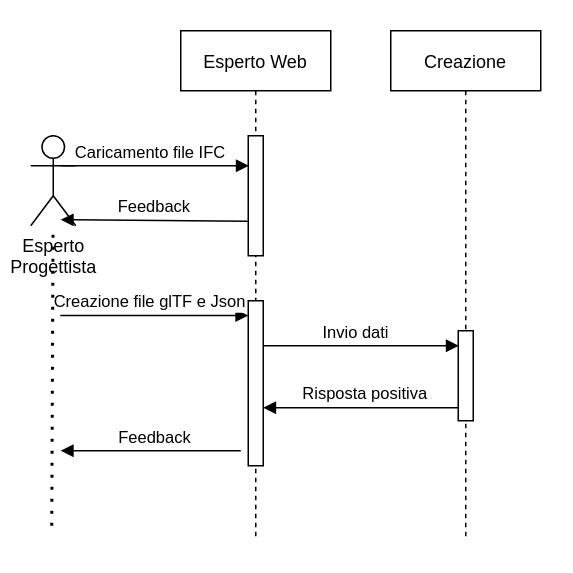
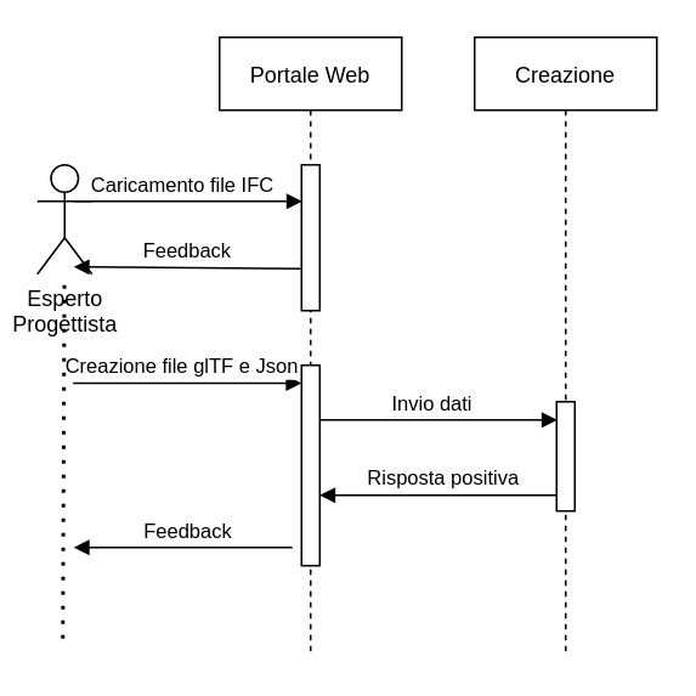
  <mxCell id="0" />
  <mxCell id="1" parent="0" />
- <mxCell id="2" value="Esperto Web" style="shape=umlLifeline;perimeter=lifelinePerimeter;container=1;collapsible=0;recursiveResize=0;rounded=0;shadow=0;strokeWidth=1;" vertex="1" parent="1"><mxGeometry x="120" y="20" width="100" height="340" as="geometry" /></mxCell>
+ <mxCell id="2" value="Portale Web" style="shape=umlLifeline;perimeter=lifelinePerimeter;container=1;collapsible=0;recursiveResize=0;rounded=0;shadow=0;strokeWidth=1;" vertex="1" parent="1"><mxGeometry x="120" y="20" width="100" height="340" as="geometry" /></mxCell>
  <mxCell id="3" value="" style="points=[];perimeter=orthogonalPerimeter;rounded=0;shadow=0;strokeWidth=1;" vertex="1" parent="2"><mxGeometry x="45" y="70" width="10" height="80" as="geometry" /></mxCell>
  <mxCell id="4" value="Creazione file glTF e Json" style="verticalAlign=bottom;endArrow=block;shadow=0;strokeWidth=1;entryX=0.033;entryY=0.25;entryDx=0;entryDy=0;entryPerimeter=0;" edge="1" parent="2"><mxGeometry x="-0.046" relative="1" as="geometry"><mxPoint x="-80.33" y="189.83" as="sourcePoint" /><mxPoint x="45.0" y="189.83" as="targetPoint" /><mxPoint as="offset" /></mxGeometry></mxCell>
  <mxCell id="5" value="" style="points=[];perimeter=orthogonalPerimeter;rounded=0;shadow=0;strokeWidth=1;" vertex="1" parent="2"><mxGeometry x="45" y="180" width="10" height="110" as="geometry" /></mxCell>
  <mxCell id="6" value="Invio dati" style="verticalAlign=bottom;endArrow=block;shadow=0;strokeWidth=1;entryX=0.033;entryY=0.25;entryDx=0;entryDy=0;entryPerimeter=0;" edge="1" parent="2" source="5"><mxGeometry x="-0.046" relative="1" as="geometry"><mxPoint x="60" y="210.0" as="sourcePoint" /><mxPoint x="185.33" y="210.0" as="targetPoint" /><mxPoint as="offset" /></mxGeometry></mxCell>
  <mxCell id="7" value="Creazione" style="shape=umlLifeline;perimeter=lifelinePerimeter;container=1;collapsible=0;recursiveResize=0;rounded=0;shadow=0;strokeWidth=1;" vertex="1" parent="1"><mxGeometry x="260" y="20" width="100" height="340" as="geometry" /></mxCell>
  <mxCell id="8" value="" style="points=[];perimeter=orthogonalPerimeter;rounded=0;shadow=0;strokeWidth=1;" vertex="1" parent="7"><mxGeometry x="45" y="200" width="10" height="60" as="geometry" /></mxCell>
  <mxCell id="9" value="Feedback" style="verticalAlign=bottom;endArrow=block;shadow=0;strokeWidth=1;exitX=-0.04;exitY=0.713;exitDx=0;exitDy=0;exitPerimeter=0;" edge="1" parent="1" source="3"><mxGeometry relative="1" as="geometry"><mxPoint x="160" y="146" as="sourcePoint" /><mxPoint x="40" y="146" as="targetPoint" /></mxGeometry></mxCell>
  <mxCell id="10" value="Esperto&lt;br&gt;Progettista" style="shape=umlActor;verticalLabelPosition=bottom;verticalAlign=top;html=1;outlineConnect=0;" vertex="1" parent="1"><mxGeometry x="20" y="90" width="30" height="60" as="geometry" /></mxCell>
  <mxCell id="11" value="" style="endArrow=none;dashed=1;html=1;dashPattern=1 3;strokeWidth=2;rounded=0;" edge="1" parent="1" target="10"><mxGeometry width="50" height="50" relative="1" as="geometry"><mxPoint x="34" y="350" as="sourcePoint" /><mxPoint x="380" y="190" as="targetPoint" /></mxGeometry></mxCell>
  <mxCell id="12" value="Caricamento file IFC" style="verticalAlign=bottom;endArrow=block;shadow=0;strokeWidth=1;entryX=0.033;entryY=0.25;entryDx=0;entryDy=0;entryPerimeter=0;" edge="1" parent="1" target="3"><mxGeometry x="-0.046" relative="1" as="geometry"><mxPoint x="40" y="110" as="sourcePoint" /><mxPoint x="130" y="110" as="targetPoint" /><mxPoint as="offset" /></mxGeometry></mxCell>
  <mxCell id="13" value="Risposta positiva" style="verticalAlign=bottom;endArrow=block;shadow=0;strokeWidth=1;exitX=0.014;exitY=0.855;exitDx=0;exitDy=0;exitPerimeter=0;" edge="1" parent="1" source="8" target="5"><mxGeometry x="-0.046" relative="1" as="geometry"><mxPoint x="185" y="240" as="sourcePoint" /><mxPoint x="170" y="271" as="targetPoint" /><mxPoint as="offset" /></mxGeometry></mxCell>
  <mxCell id="14" value="Feedback" style="verticalAlign=bottom;endArrow=block;shadow=0;strokeWidth=1;" edge="1" parent="1"><mxGeometry x="-0.046" relative="1" as="geometry"><mxPoint x="160" y="300" as="sourcePoint" /><mxPoint x="40" y="300" as="targetPoint" /><mxPoint as="offset" /></mxGeometry></mxCell>
